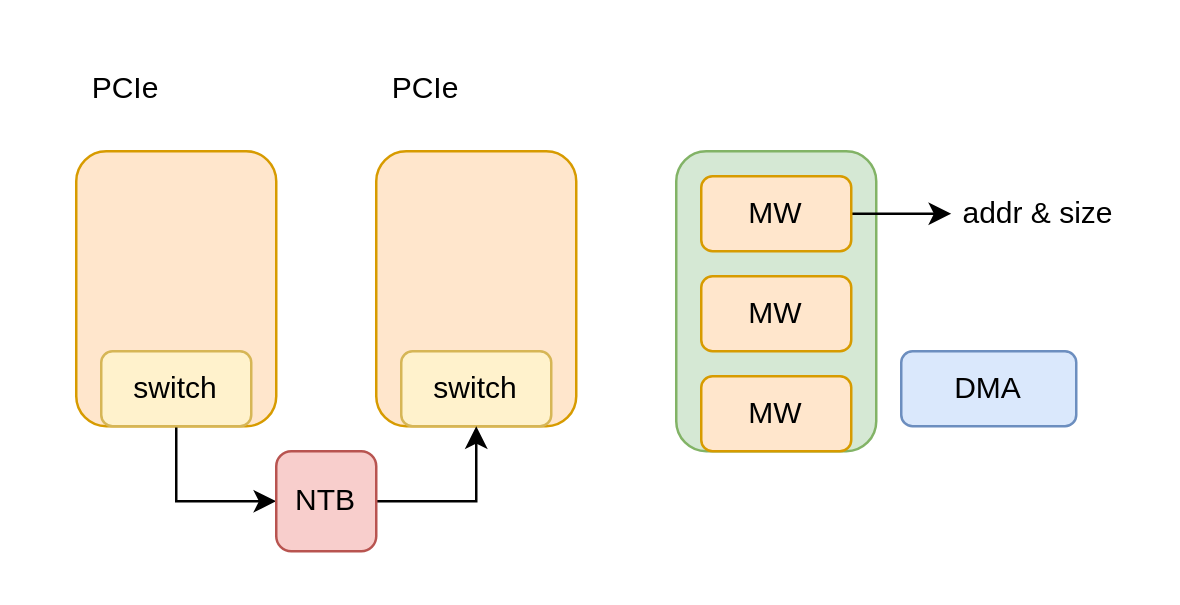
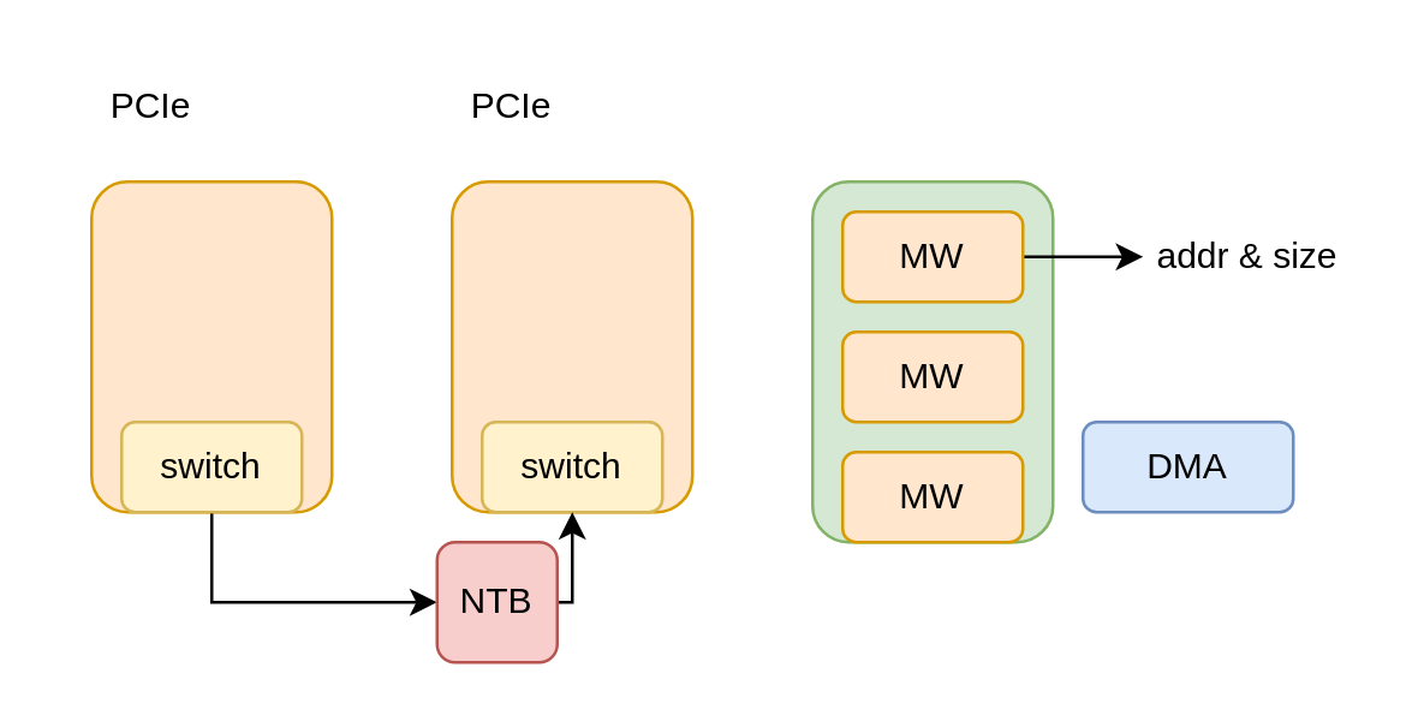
  <mxCell id="0" />
  <mxCell id="1" parent="0" />
  <mxCell id="2" value="" style="rounded=1;whiteSpace=wrap;html=1;fillColor=#ffe6cc;strokeColor=#d79b00;" vertex="1" parent="1"><mxGeometry x="30" y="60" width="80" height="110" as="geometry" /></mxCell>
  <mxCell id="3" value="PCIe" style="text;html=1;align=center;verticalAlign=middle;whiteSpace=wrap;rounded=0;" vertex="1" parent="1"><mxGeometry x="20" y="20" width="60" height="30" as="geometry" /></mxCell>
  <mxCell id="4" value="" style="rounded=1;whiteSpace=wrap;html=1;fillColor=#ffe6cc;strokeColor=#d79b00;" vertex="1" parent="1"><mxGeometry x="150" y="60" width="80" height="110" as="geometry" /></mxCell>
  <mxCell id="5" value="PCIe" style="text;html=1;align=center;verticalAlign=middle;whiteSpace=wrap;rounded=0;" vertex="1" parent="1"><mxGeometry x="140" y="20" width="60" height="30" as="geometry" /></mxCell>
  <mxCell id="6" style="edgeStyle=orthogonalEdgeStyle;rounded=0;orthogonalLoop=1;jettySize=auto;html=1;exitX=0.5;exitY=1;exitDx=0;exitDy=0;entryX=0;entryY=0.5;entryDx=0;entryDy=0;" edge="1" parent="1" source="7" target="10"><mxGeometry relative="1" as="geometry" /></mxCell>
  <mxCell id="7" value="switch" style="rounded=1;whiteSpace=wrap;html=1;fillColor=#fff2cc;strokeColor=#d6b656;" vertex="1" parent="1"><mxGeometry x="40" y="140" width="60" height="30" as="geometry" /></mxCell>
  <mxCell id="8" value="switch" style="rounded=1;whiteSpace=wrap;html=1;fillColor=#fff2cc;strokeColor=#d6b656;" vertex="1" parent="1"><mxGeometry x="160" y="140" width="60" height="30" as="geometry" /></mxCell>
  <mxCell id="9" style="edgeStyle=orthogonalEdgeStyle;rounded=0;orthogonalLoop=1;jettySize=auto;html=1;exitX=1;exitY=0.5;exitDx=0;exitDy=0;entryX=0.5;entryY=1;entryDx=0;entryDy=0;" edge="1" parent="1" source="10" target="8"><mxGeometry relative="1" as="geometry" /></mxCell>
- <mxCell id="10" value="NTB" style="rounded=1;whiteSpace=wrap;html=1;fillColor=#f8cecc;strokeColor=#b85450;" vertex="1" parent="1"><mxGeometry x="110" y="180" width="40" height="40" as="geometry" /></mxCell>
+ <mxCell id="10" value="NTB" style="rounded=1;whiteSpace=wrap;html=1;fillColor=#f8cecc;strokeColor=#b85450;" vertex="1" parent="1"><mxGeometry x="145" y="180" width="40" height="40" as="geometry" /></mxCell>
  <mxCell id="11" value="" style="rounded=1;whiteSpace=wrap;html=1;fillColor=#d5e8d4;strokeColor=#82b366;" vertex="1" parent="1"><mxGeometry x="270" y="60" width="80" height="120" as="geometry" /></mxCell>
  <mxCell id="12" style="edgeStyle=orthogonalEdgeStyle;rounded=0;orthogonalLoop=1;jettySize=auto;html=1;exitX=1;exitY=0.5;exitDx=0;exitDy=0;" edge="1" parent="1" source="13"><mxGeometry relative="1" as="geometry"><mxPoint x="380" y="85" as="targetPoint" /></mxGeometry></mxCell>
  <mxCell id="13" value="MW" style="rounded=1;whiteSpace=wrap;html=1;fillColor=#ffe6cc;strokeColor=#d79b00;" vertex="1" parent="1"><mxGeometry x="280" y="70" width="60" height="30" as="geometry" /></mxCell>
  <mxCell id="14" value="MW" style="rounded=1;whiteSpace=wrap;html=1;fillColor=#ffe6cc;strokeColor=#d79b00;" vertex="1" parent="1"><mxGeometry x="280" y="110" width="60" height="30" as="geometry" /></mxCell>
  <mxCell id="15" value="MW" style="rounded=1;whiteSpace=wrap;html=1;fillColor=#ffe6cc;strokeColor=#d79b00;" vertex="1" parent="1"><mxGeometry x="280" y="150" width="60" height="30" as="geometry" /></mxCell>
  <mxCell id="16" value="addr &amp;amp; size" style="text;html=1;align=center;verticalAlign=middle;whiteSpace=wrap;rounded=0;" vertex="1" parent="1"><mxGeometry x="380" y="70" width="70" height="30" as="geometry" /></mxCell>
  <mxCell id="17" value="DMA" style="rounded=1;whiteSpace=wrap;html=1;fillColor=#dae8fc;strokeColor=#6c8ebf;" vertex="1" parent="1"><mxGeometry x="360" y="140" width="70" height="30" as="geometry" /></mxCell>
